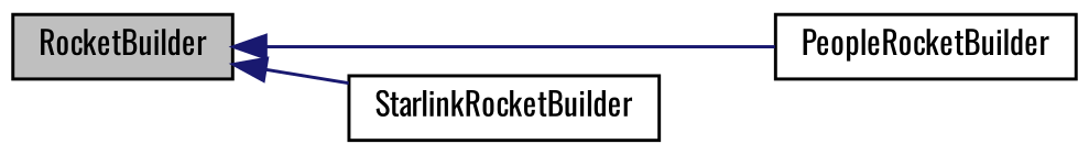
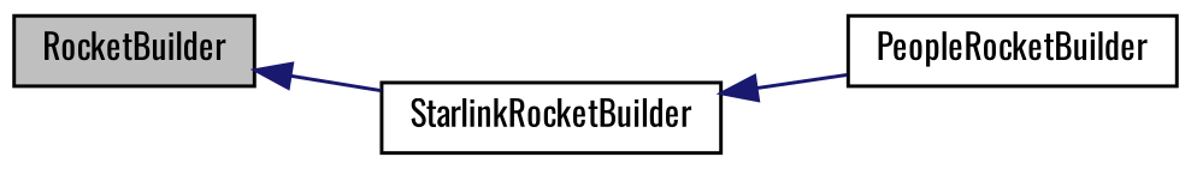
  digraph {
    fontname=Oswald
    rankdir=LR
    node [color=black fillcolor=white fontname=Oswald fontsize=10 shape=record style=filled]
    edge [color=midnightblue dir=back fontname=Oswald fontsize=10 labelfontname=Helvetica labelfontsize=10 style=solid]
    n1 [fillcolor=grey75 fontcolor=black height=0.2 label=RocketBuilder width=0.4]
    n2 [height=0.2 label=PeopleRocketBuilder width=0.4]
    n3 [height=0.2 label=StarlinkRocketBuilder width=0.4]
-   n1 -> n2
+   n3 -> n2
    n1 -> n3
  }
